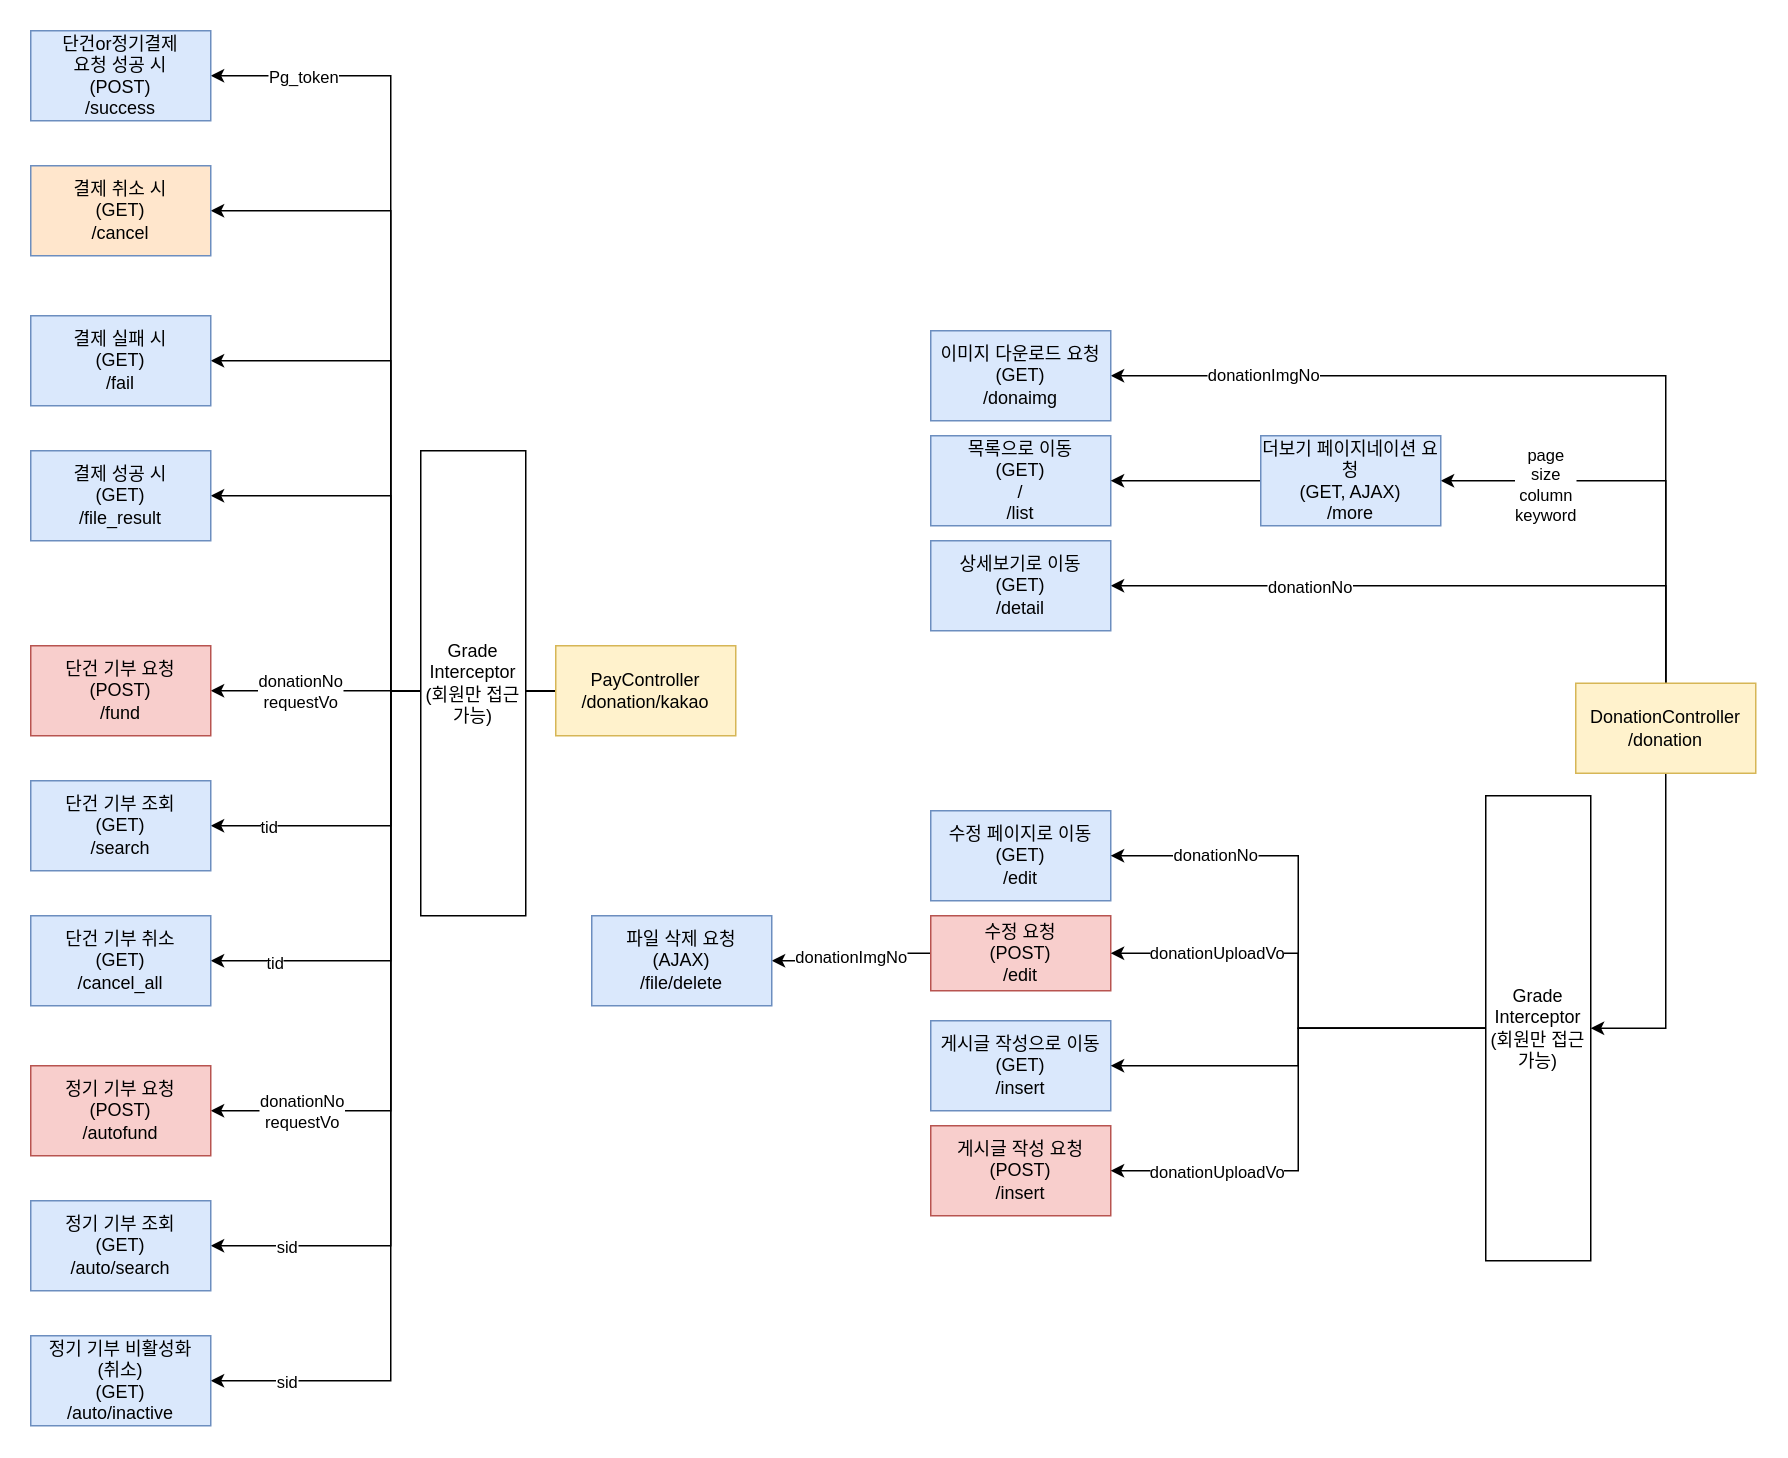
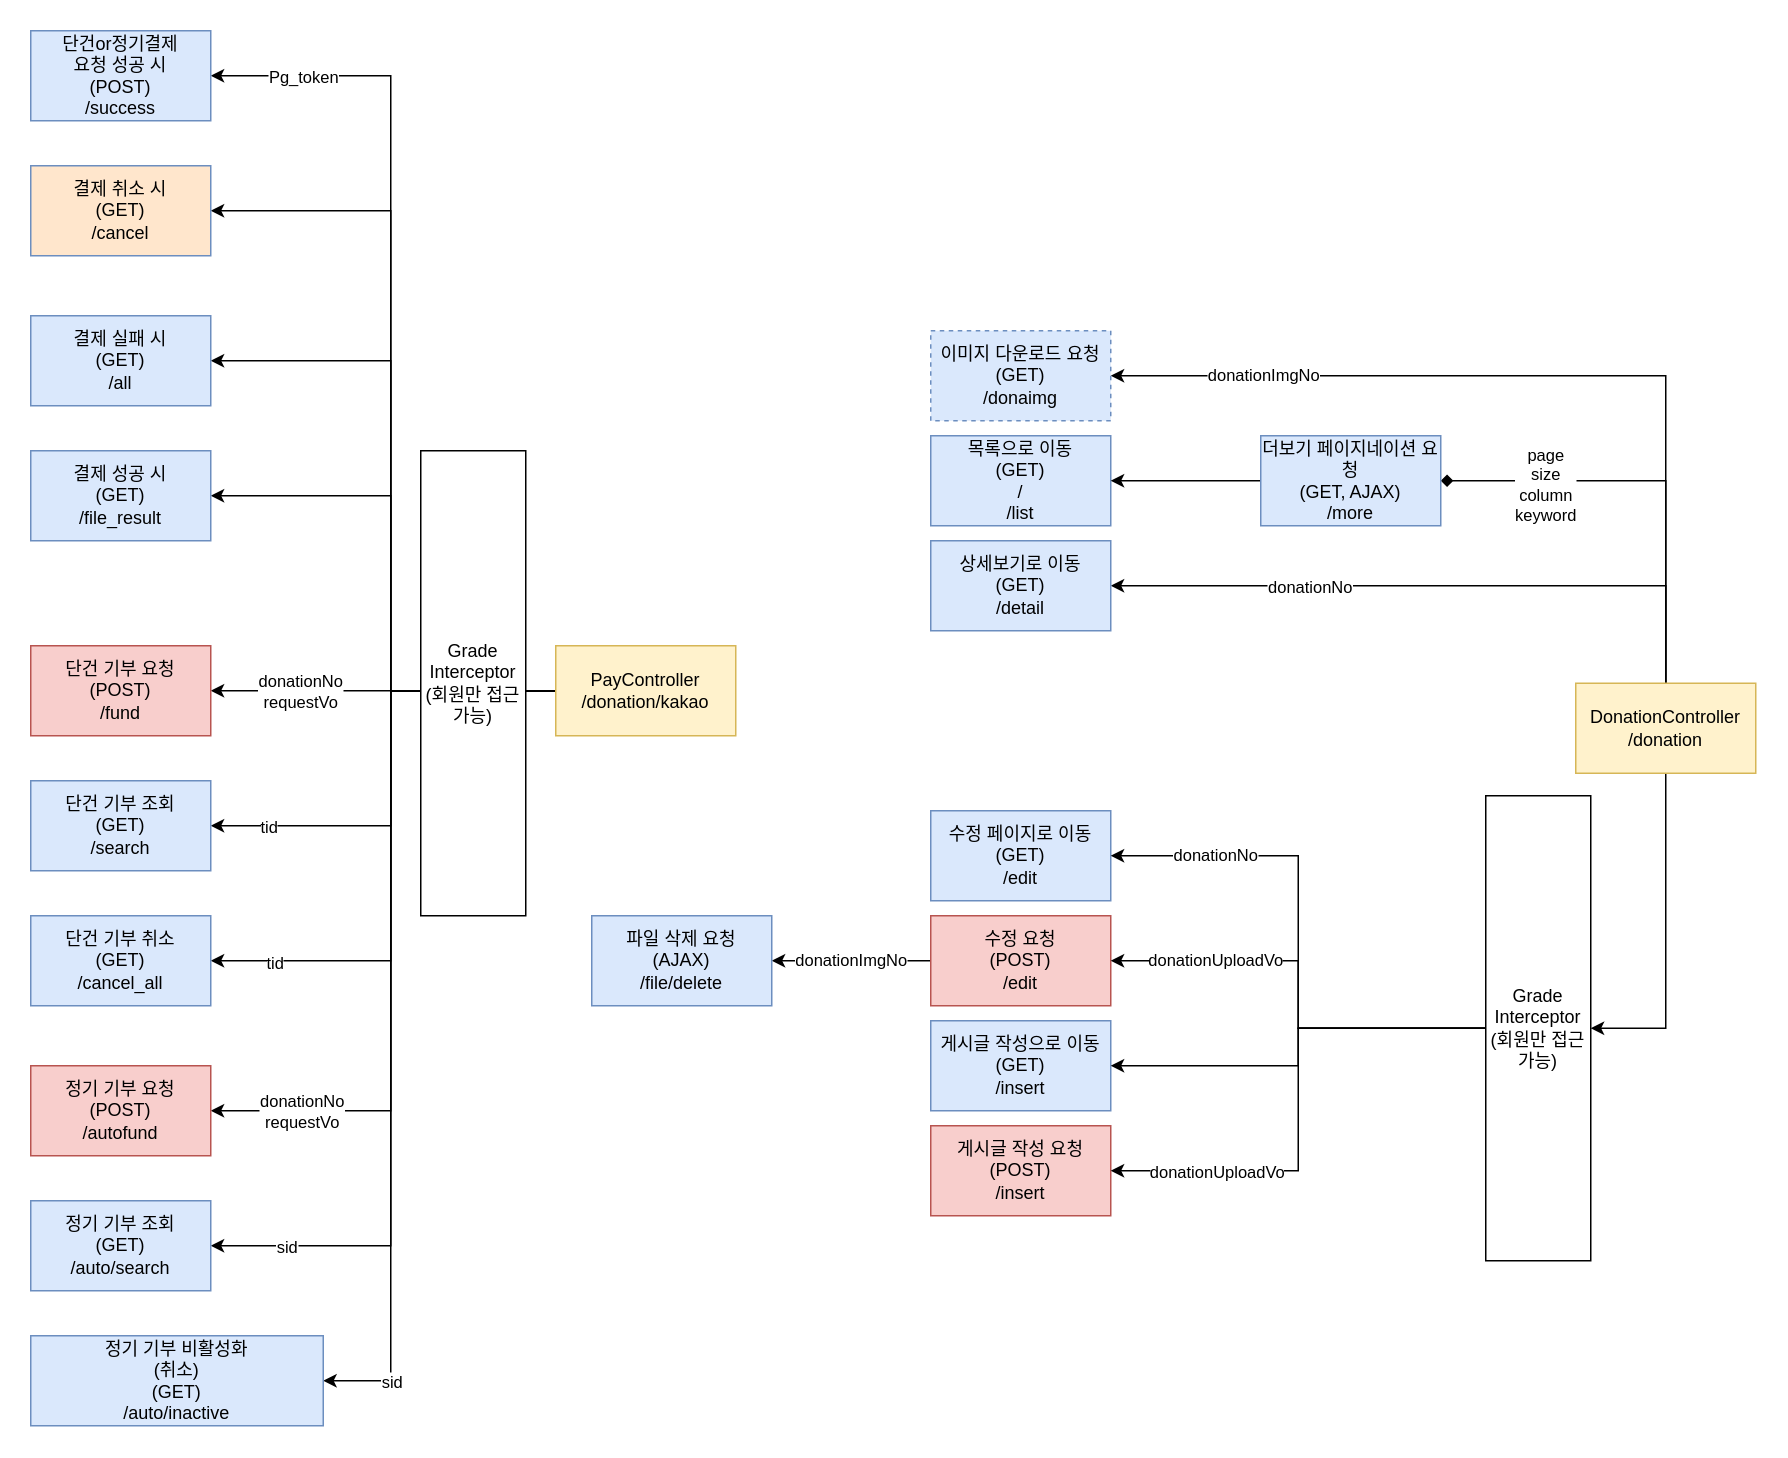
  <mxCell id="0" />
  <mxCell id="1" parent="0" />
  <mxCell id="2" style="edgeStyle=orthogonalEdgeStyle;rounded=0;orthogonalLoop=1;jettySize=auto;html=1;entryX=1;entryY=0.5;entryDx=0;entryDy=0;" edge="1" parent="1" source="9" target="29"><mxGeometry relative="1" as="geometry"><Array as="points"><mxPoint x="1110" y="390" /></Array></mxGeometry></mxCell>
  <mxCell id="3" value="donationNo" style="edgeLabel;html=1;align=center;verticalAlign=middle;resizable=0;points=[];" vertex="1" connectable="0" parent="2"><mxGeometry x="0.58" y="3" relative="1" as="geometry"><mxPoint x="41" y="-3" as="offset" /></mxGeometry></mxCell>
- <mxCell id="4" style="edgeStyle=orthogonalEdgeStyle;rounded=0;orthogonalLoop=1;jettySize=auto;html=1;entryX=1;entryY=0.5;entryDx=0;entryDy=0;" edge="1" parent="1" source="9" target="35"><mxGeometry relative="1" as="geometry"><Array as="points"><mxPoint x="1110" y="320" /></Array></mxGeometry></mxCell>
+ <mxCell id="4" style="edgeStyle=orthogonalEdgeStyle;rounded=0;orthogonalLoop=1;jettySize=auto;html=1;entryX=1;entryY=0.5;entryDx=0;entryDy=0;endArrow=diamond;" edge="1" parent="1" source="9" target="35"><mxGeometry relative="1" as="geometry"><Array as="points"><mxPoint x="1110" y="320" /></Array></mxGeometry></mxCell>
  <mxCell id="5" value="page&lt;br&gt;size&lt;br&gt;column&lt;br&gt;keyword" style="edgeLabel;html=1;align=center;verticalAlign=middle;resizable=0;points=[];" vertex="1" connectable="0" parent="4"><mxGeometry x="0.522" y="2" relative="1" as="geometry"><mxPoint x="1" as="offset" /></mxGeometry></mxCell>
  <mxCell id="6" style="edgeStyle=orthogonalEdgeStyle;rounded=0;orthogonalLoop=1;jettySize=auto;html=1;entryX=1;entryY=0.5;entryDx=0;entryDy=0;" edge="1" parent="1" source="9" target="36"><mxGeometry relative="1" as="geometry"><Array as="points"><mxPoint x="1110" y="250" /></Array></mxGeometry></mxCell>
  <mxCell id="7" value="donationImgNo" style="edgeLabel;html=1;align=center;verticalAlign=middle;resizable=0;points=[];" vertex="1" connectable="0" parent="6"><mxGeometry x="0.649" y="-1" relative="1" as="geometry"><mxPoint as="offset" /></mxGeometry></mxCell>
  <mxCell id="8" style="edgeStyle=orthogonalEdgeStyle;rounded=0;orthogonalLoop=1;jettySize=auto;html=1;entryX=1;entryY=0.5;entryDx=0;entryDy=0;" edge="1" parent="1" source="9" target="54"><mxGeometry relative="1" as="geometry"><Array as="points"><mxPoint x="1110" y="685" /></Array></mxGeometry></mxCell>
  <mxCell id="9" value="DonationController&lt;br&gt;/donation" style="rounded=0;whiteSpace=wrap;html=1;fillColor=#fff2cc;strokeColor=#d6b656;" vertex="1" parent="1"><mxGeometry x="1050" y="455" width="120" height="60" as="geometry" /></mxCell>
  <mxCell id="10" value="" style="edgeStyle=orthogonalEdgeStyle;rounded=0;orthogonalLoop=1;jettySize=auto;html=1;" edge="1" parent="1" source="27" target="37"><mxGeometry relative="1" as="geometry"><Array as="points"><mxPoint x="260" y="460" /></Array></mxGeometry></mxCell>
  <mxCell id="11" value="donationNo&lt;br&gt;requestVo" style="edgeLabel;html=1;align=center;verticalAlign=middle;resizable=0;points=[];" vertex="1" connectable="0" parent="10"><mxGeometry x="0.649" y="-1" relative="1" as="geometry"><mxPoint x="19" y="1" as="offset" /></mxGeometry></mxCell>
  <mxCell id="12" value="" style="edgeStyle=orthogonalEdgeStyle;rounded=0;orthogonalLoop=1;jettySize=auto;html=1;" edge="1" parent="1" source="27" target="38"><mxGeometry relative="1" as="geometry"><Array as="points"><mxPoint x="260" y="240" /></Array></mxGeometry></mxCell>
  <mxCell id="13" value="" style="edgeStyle=orthogonalEdgeStyle;rounded=0;orthogonalLoop=1;jettySize=auto;html=1;" edge="1" parent="1" source="27" target="39"><mxGeometry relative="1" as="geometry"><Array as="points"><mxPoint x="260" y="140" /></Array></mxGeometry></mxCell>
  <mxCell id="14" value="" style="edgeStyle=orthogonalEdgeStyle;rounded=0;orthogonalLoop=1;jettySize=auto;html=1;" edge="1" parent="1" source="27" target="40"><mxGeometry relative="1" as="geometry"><Array as="points"><mxPoint x="260" y="50" /></Array></mxGeometry></mxCell>
  <mxCell id="15" value="Pg_token" style="edgeLabel;html=1;align=center;verticalAlign=middle;resizable=0;points=[];" vertex="1" connectable="0" parent="14"><mxGeometry x="0.885" y="3" relative="1" as="geometry"><mxPoint x="24" y="-3" as="offset" /></mxGeometry></mxCell>
  <mxCell id="16" value="" style="edgeStyle=orthogonalEdgeStyle;rounded=0;orthogonalLoop=1;jettySize=auto;html=1;" edge="1" parent="1" source="27" target="41"><mxGeometry relative="1" as="geometry"><Array as="points"><mxPoint x="260" y="550" /></Array></mxGeometry></mxCell>
  <mxCell id="17" value="tid" style="edgeLabel;html=1;align=center;verticalAlign=middle;resizable=0;points=[];" vertex="1" connectable="0" parent="16"><mxGeometry x="0.762" relative="1" as="geometry"><mxPoint as="offset" /></mxGeometry></mxCell>
  <mxCell id="18" value="" style="edgeStyle=orthogonalEdgeStyle;rounded=0;orthogonalLoop=1;jettySize=auto;html=1;" edge="1" parent="1" source="27" target="42"><mxGeometry relative="1" as="geometry"><Array as="points"><mxPoint x="260" y="640" /></Array></mxGeometry></mxCell>
  <mxCell id="19" value="tid" style="edgeLabel;html=1;align=center;verticalAlign=middle;resizable=0;points=[];" vertex="1" connectable="0" parent="18"><mxGeometry x="0.797" y="1" relative="1" as="geometry"><mxPoint as="offset" /></mxGeometry></mxCell>
  <mxCell id="20" value="" style="edgeStyle=orthogonalEdgeStyle;rounded=0;orthogonalLoop=1;jettySize=auto;html=1;" edge="1" parent="1" source="27" target="43"><mxGeometry relative="1" as="geometry"><Array as="points"><mxPoint x="260" y="740" /></Array></mxGeometry></mxCell>
  <mxCell id="21" value="donationNo&lt;br&gt;requestVo" style="edgeLabel;html=1;align=center;verticalAlign=middle;resizable=0;points=[];" vertex="1" connectable="0" parent="20"><mxGeometry x="0.833" y="-4" relative="1" as="geometry"><mxPoint x="17" y="4" as="offset" /></mxGeometry></mxCell>
  <mxCell id="22" value="" style="edgeStyle=orthogonalEdgeStyle;rounded=0;orthogonalLoop=1;jettySize=auto;html=1;" edge="1" parent="1" source="27" target="44"><mxGeometry relative="1" as="geometry"><Array as="points"><mxPoint x="260" y="830" /></Array></mxGeometry></mxCell>
  <mxCell id="23" value="sid" style="edgeLabel;html=1;align=center;verticalAlign=middle;resizable=0;points=[];" vertex="1" connectable="0" parent="22"><mxGeometry x="0.866" y="4" relative="1" as="geometry"><mxPoint x="10" y="-4" as="offset" /></mxGeometry></mxCell>
  <mxCell id="24" value="" style="edgeStyle=orthogonalEdgeStyle;rounded=0;orthogonalLoop=1;jettySize=auto;html=1;" edge="1" parent="1" source="27" target="45"><mxGeometry relative="1" as="geometry"><Array as="points"><mxPoint x="260" y="920" /></Array></mxGeometry></mxCell>
  <mxCell id="25" value="sid" style="edgeLabel;html=1;align=center;verticalAlign=middle;resizable=0;points=[];" vertex="1" connectable="0" parent="24"><mxGeometry x="0.876" y="-4" relative="1" as="geometry"><mxPoint x="7" y="4" as="offset" /></mxGeometry></mxCell>
  <mxCell id="26" value="" style="edgeStyle=orthogonalEdgeStyle;rounded=0;orthogonalLoop=1;jettySize=auto;html=1;startArrow=none;" edge="1" parent="1" source="48" target="46"><mxGeometry relative="1" as="geometry"><Array as="points"><mxPoint x="260" y="460" /><mxPoint x="260" y="330" /></Array></mxGeometry></mxCell>
  <mxCell id="27" value="PayController&lt;br&gt;/donation/kakao" style="rounded=0;whiteSpace=wrap;html=1;fillColor=#fff2cc;strokeColor=#d6b656;" vertex="1" parent="1"><mxGeometry x="370" y="430" width="120" height="60" as="geometry" /></mxCell>
  <mxCell id="28" value="목록으로 이동&lt;br&gt;(GET)&lt;br&gt;/&lt;br&gt;/list" style="whiteSpace=wrap;html=1;rounded=0;fillColor=#dae8fc;strokeColor=#6c8ebf;" vertex="1" parent="1"><mxGeometry x="620" y="290" width="120" height="60" as="geometry" /></mxCell>
  <mxCell id="29" value="상세보기로 이동&lt;br&gt;(GET)&lt;br&gt;/detail" style="whiteSpace=wrap;html=1;rounded=0;fillColor=#dae8fc;strokeColor=#6c8ebf;" vertex="1" parent="1"><mxGeometry x="620" y="360" width="120" height="60" as="geometry" /></mxCell>
  <mxCell id="30" value="게시글 작성으로 이동&lt;br&gt;(GET)&lt;br&gt;/insert" style="whiteSpace=wrap;html=1;rounded=0;fillColor=#dae8fc;strokeColor=#6c8ebf;" vertex="1" parent="1"><mxGeometry x="620" y="680" width="120" height="60" as="geometry" /></mxCell>
  <mxCell id="31" value="수정 페이지로 이동&lt;br&gt;(GET)&lt;br&gt;/edit" style="whiteSpace=wrap;html=1;rounded=0;fillColor=#dae8fc;strokeColor=#6c8ebf;" vertex="1" parent="1"><mxGeometry x="620" y="540" width="120" height="60" as="geometry" /></mxCell>
  <mxCell id="32" value="donationImgNo" style="edgeStyle=orthogonalEdgeStyle;rounded=0;orthogonalLoop=1;jettySize=auto;html=1;" edge="1" parent="1" source="33" target="55"><mxGeometry relative="1" as="geometry" /></mxCell>
- <mxCell id="33" value="수정 요청&lt;br&gt;(POST)&lt;br&gt;/edit" style="whiteSpace=wrap;html=1;rounded=0;fillColor=#f8cecc;strokeColor=#b85450;" vertex="1" parent="1"><mxGeometry x="620" y="610" width="120" height="50" as="geometry" /></mxCell>
+ <mxCell id="33" value="수정 요청&lt;br&gt;(POST)&lt;br&gt;/edit" style="whiteSpace=wrap;html=1;rounded=0;fillColor=#f8cecc;strokeColor=#b85450;" vertex="1" parent="1"><mxGeometry x="620" y="610" width="120" height="60" as="geometry" /></mxCell>
  <mxCell id="34" style="edgeStyle=orthogonalEdgeStyle;rounded=0;orthogonalLoop=1;jettySize=auto;html=1;" edge="1" parent="1" source="35" target="28"><mxGeometry relative="1" as="geometry" /></mxCell>
  <mxCell id="35" value="더보기 페이지네이션 요청&lt;br&gt;(GET, AJAX)&lt;br&gt;/more" style="whiteSpace=wrap;html=1;rounded=0;fillColor=#dae8fc;strokeColor=#6c8ebf;" vertex="1" parent="1"><mxGeometry x="840" y="290" width="120" height="60" as="geometry" /></mxCell>
- <mxCell id="36" value="이미지 다운로드 요청&lt;br&gt;(GET)&lt;br&gt;/donaimg" style="whiteSpace=wrap;html=1;rounded=0;fillColor=#dae8fc;strokeColor=#6c8ebf;" vertex="1" parent="1"><mxGeometry x="620" y="220" width="120" height="60" as="geometry" /></mxCell>
+ <mxCell id="36" value="이미지 다운로드 요청&lt;br&gt;(GET)&lt;br&gt;/donaimg" style="whiteSpace=wrap;html=1;rounded=0;fillColor=#dae8fc;strokeColor=#6c8ebf;dashed=1;" vertex="1" parent="1"><mxGeometry x="620" y="220" width="120" height="60" as="geometry" /></mxCell>
  <mxCell id="37" value="단건 기부 요청&lt;br&gt;(POST)&lt;br&gt;/fund" style="whiteSpace=wrap;html=1;rounded=0;fillColor=#f8cecc;strokeColor=#b85450;" vertex="1" parent="1"><mxGeometry x="20" y="430" width="120" height="60" as="geometry" /></mxCell>
- <mxCell id="38" value="결제 실패 시&lt;br&gt;(GET)&lt;br&gt;/fail" style="whiteSpace=wrap;html=1;rounded=0;fillColor=#dae8fc;strokeColor=#6c8ebf;" vertex="1" parent="1"><mxGeometry x="20" y="210" width="120" height="60" as="geometry" /></mxCell>
+ <mxCell id="38" value="결제 실패 시&lt;br&gt;(GET)&lt;br&gt;/all" style="whiteSpace=wrap;html=1;rounded=0;fillColor=#dae8fc;strokeColor=#6c8ebf;" vertex="1" parent="1"><mxGeometry x="20" y="210" width="120" height="60" as="geometry" /></mxCell>
  <mxCell id="39" value="결제 취소 시&lt;br&gt;(GET)&lt;br&gt;/cancel" style="whiteSpace=wrap;html=1;rounded=0;fillColor=#ffe6cc;strokeColor=#6c8ebf;" vertex="1" parent="1"><mxGeometry x="20" y="110" width="120" height="60" as="geometry" /></mxCell>
  <mxCell id="40" value="단건or정기결제&lt;br&gt;요청 성공 시&lt;br&gt;(POST)&lt;br&gt;/success" style="whiteSpace=wrap;html=1;rounded=0;fillColor=#dae8fc;strokeColor=#6c8ebf;" vertex="1" parent="1"><mxGeometry x="20" y="20" width="120" height="60" as="geometry" /></mxCell>
  <mxCell id="41" value="단건 기부 조회&lt;br&gt;(GET)&lt;br&gt;/search" style="whiteSpace=wrap;html=1;rounded=0;fillColor=#dae8fc;strokeColor=#6c8ebf;" vertex="1" parent="1"><mxGeometry x="20" y="520" width="120" height="60" as="geometry" /></mxCell>
  <mxCell id="42" value="단건 기부 취소&lt;br&gt;(GET)&lt;br&gt;/cancel_all" style="whiteSpace=wrap;html=1;rounded=0;fillColor=#dae8fc;strokeColor=#6c8ebf;" vertex="1" parent="1"><mxGeometry x="20" y="610" width="120" height="60" as="geometry" /></mxCell>
  <mxCell id="43" value="정기 기부 요청&lt;br&gt;(POST)&lt;br&gt;/autofund" style="whiteSpace=wrap;html=1;rounded=0;fillColor=#f8cecc;strokeColor=#b85450;" vertex="1" parent="1"><mxGeometry x="20" y="710" width="120" height="60" as="geometry" /></mxCell>
  <mxCell id="44" value="정기 기부 조회&lt;br&gt;(GET)&lt;br&gt;/auto/search" style="whiteSpace=wrap;html=1;rounded=0;fillColor=#dae8fc;strokeColor=#6c8ebf;" vertex="1" parent="1"><mxGeometry x="20" y="800" width="120" height="60" as="geometry" /></mxCell>
- <mxCell id="45" value="정기 기부 비활성화&lt;br&gt;(취소)&lt;br&gt;(GET)&lt;br&gt;/auto/inactive" style="whiteSpace=wrap;html=1;rounded=0;fillColor=#dae8fc;strokeColor=#6c8ebf;" vertex="1" parent="1"><mxGeometry x="20" y="890" width="120" height="60" as="geometry" /></mxCell>
+ <mxCell id="45" value="정기 기부 비활성화&lt;br&gt;(취소)&lt;br&gt;(GET)&lt;br&gt;/auto/inactive" style="whiteSpace=wrap;html=1;rounded=0;fillColor=#dae8fc;strokeColor=#6c8ebf;" vertex="1" parent="1"><mxGeometry x="20" y="890" width="195" height="60" as="geometry" /></mxCell>
  <mxCell id="46" value="결제 성공 시&lt;br&gt;(GET)&lt;br&gt;/file_result" style="whiteSpace=wrap;html=1;rounded=0;fillColor=#dae8fc;strokeColor=#6c8ebf;" vertex="1" parent="1"><mxGeometry x="20" y="300" width="120" height="60" as="geometry" /></mxCell>
  <mxCell id="47" value="게시글 작성 요청&lt;br&gt;(POST)&lt;br&gt;/insert" style="whiteSpace=wrap;html=1;rounded=0;fillColor=#f8cecc;strokeColor=#b85450;" vertex="1" parent="1"><mxGeometry x="620" y="750" width="120" height="60" as="geometry" /></mxCell>
  <mxCell id="48" value="Grade&lt;br&gt;Interceptor&lt;br&gt;(회원만 접근 가능)" style="rounded=0;whiteSpace=wrap;html=1;" vertex="1" parent="1"><mxGeometry x="280" y="300" width="70" height="310" as="geometry" /></mxCell>
  <mxCell id="49" value="donationNo" style="edgeStyle=orthogonalEdgeStyle;rounded=0;orthogonalLoop=1;jettySize=auto;html=1;entryX=1;entryY=0.5;entryDx=0;entryDy=0;" edge="1" parent="1" source="54" target="31"><mxGeometry x="0.616" relative="1" as="geometry"><mxPoint as="offset" /></mxGeometry></mxCell>
  <mxCell id="50" value="donationUploadVo" style="edgeStyle=orthogonalEdgeStyle;rounded=0;orthogonalLoop=1;jettySize=auto;html=1;entryX=1;entryY=0.5;entryDx=0;entryDy=0;" edge="1" parent="1" source="54" target="33"><mxGeometry x="0.525" relative="1" as="geometry"><mxPoint as="offset" /></mxGeometry></mxCell>
  <mxCell id="51" style="edgeStyle=orthogonalEdgeStyle;rounded=0;orthogonalLoop=1;jettySize=auto;html=1;entryX=1;entryY=0.5;entryDx=0;entryDy=0;" edge="1" parent="1" source="54" target="30"><mxGeometry relative="1" as="geometry" /></mxCell>
  <mxCell id="52" style="edgeStyle=orthogonalEdgeStyle;rounded=0;orthogonalLoop=1;jettySize=auto;html=1;entryX=1;entryY=0.5;entryDx=0;entryDy=0;" edge="1" parent="1" source="54" target="47"><mxGeometry relative="1" as="geometry" /></mxCell>
  <mxCell id="53" value="donationUploadVo" style="edgeLabel;html=1;align=center;verticalAlign=middle;resizable=0;points=[];" vertex="1" connectable="0" parent="52"><mxGeometry x="0.756" relative="1" as="geometry"><mxPoint x="28" as="offset" /></mxGeometry></mxCell>
  <mxCell id="54" value="Grade&lt;br&gt;Interceptor&lt;br&gt;(회원만 접근 가능)" style="rounded=0;whiteSpace=wrap;html=1;" vertex="1" parent="1"><mxGeometry x="990" y="530" width="70" height="310" as="geometry" /></mxCell>
  <mxCell id="55" value="파일 삭제 요청&lt;br&gt;(AJAX)&lt;br&gt;/file/delete" style="whiteSpace=wrap;html=1;rounded=0;fillColor=#dae8fc;strokeColor=#6c8ebf;" vertex="1" parent="1"><mxGeometry x="394" y="610" width="120" height="60" as="geometry" /></mxCell>
